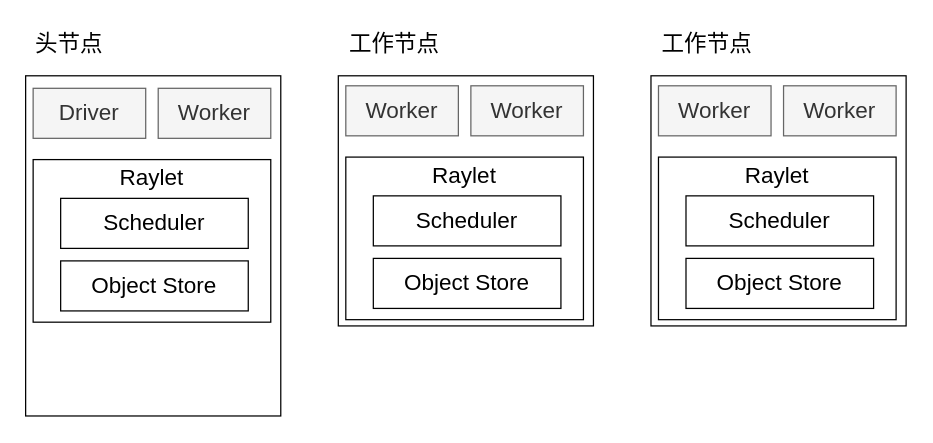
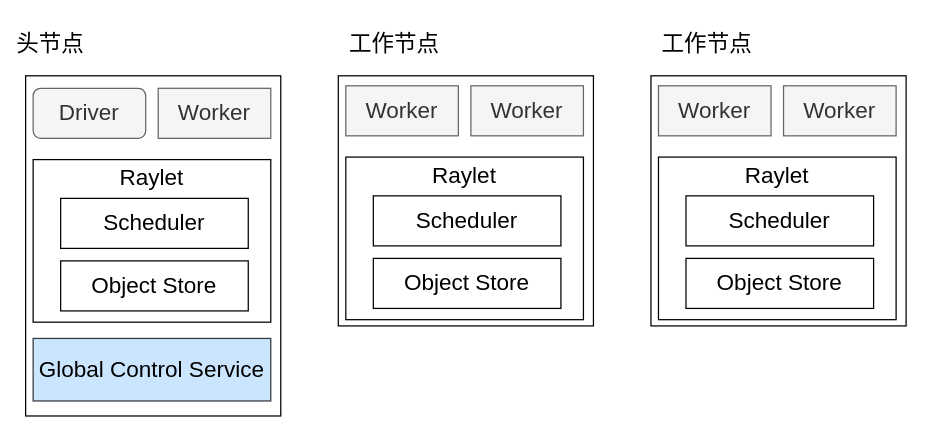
  <mxCell id="0" />
  <mxCell id="1" parent="0" />
  <mxCell id="2" value="" style="rounded=0;whiteSpace=wrap;html=1;fontSize=18;fillColor=none;" vertex="1" parent="1"><mxGeometry x="20" y="60" width="204" height="272" as="geometry" /></mxCell>
- <mxCell id="3" value="Driver" style="rounded=0;whiteSpace=wrap;html=1;fontSize=18;fillColor=#f5f5f5;fontColor=#333333;strokeColor=#666666;" vertex="1" parent="1"><mxGeometry x="26" y="70" width="90" height="40" as="geometry" /></mxCell>
+ <mxCell id="3" value="Driver" style="whiteSpace=wrap;html=1;fontSize=18;fillColor=#f5f5f5;fontColor=#333333;strokeColor=#666666;rounded=1;" vertex="1" parent="1"><mxGeometry x="26" y="70" width="90" height="40" as="geometry" /></mxCell>
  <mxCell id="4" value="Worker" style="rounded=0;whiteSpace=wrap;html=1;fontSize=18;fillColor=#f5f5f5;fontColor=#333333;strokeColor=#666666;" vertex="1" parent="1"><mxGeometry x="126" y="70" width="90" height="40" as="geometry" /></mxCell>
  <mxCell id="5" value="Scheduler" style="rounded=0;whiteSpace=wrap;html=1;fontSize=18;" vertex="1" parent="1"><mxGeometry x="48" y="158" width="150" height="40" as="geometry" /></mxCell>
  <mxCell id="6" value="Object Store" style="rounded=0;whiteSpace=wrap;html=1;fontSize=18;" vertex="1" parent="1"><mxGeometry x="48" y="208" width="150" height="40" as="geometry" /></mxCell>
+ <mxCell id="7" value="Global Control Service" style="rounded=0;whiteSpace=wrap;html=1;fontSize=18;fillColor=#cce5ff;strokeColor=#36393d;" vertex="1" parent="1"><mxGeometry x="26" y="270" width="190" height="50" as="geometry" /></mxCell>
  <mxCell id="8" value="" style="rounded=0;whiteSpace=wrap;html=1;fillColor=none;fontSize=18;" vertex="1" parent="1"><mxGeometry x="26" y="127" width="190" height="130" as="geometry" /></mxCell>
  <mxCell id="9" value="Raylet" style="text;html=1;strokeColor=none;fillColor=none;align=center;verticalAlign=middle;whiteSpace=wrap;rounded=0;fontSize=18;" vertex="1" parent="1"><mxGeometry x="91" y="127" width="60" height="30" as="geometry" /></mxCell>
- <mxCell id="10" value="头节点" style="text;html=1;strokeColor=none;fillColor=none;align=center;verticalAlign=middle;whiteSpace=wrap;rounded=0;fontSize=18;" vertex="1" parent="1"><mxGeometry x="20" y="20" width="70" height="30" as="geometry" /></mxCell>
+ <mxCell id="10" value="头节点" style="text;html=1;strokeColor=none;fillColor=none;align=center;verticalAlign=middle;whiteSpace=wrap;rounded=0;fontSize=18;" vertex="1" parent="1"><mxGeometry x="5" y="20" width="70" height="30" as="geometry" /></mxCell>
  <mxCell id="11" value="" style="rounded=0;whiteSpace=wrap;html=1;fontSize=18;fillColor=none;" vertex="1" parent="1"><mxGeometry x="270" y="60" width="204" height="200" as="geometry" /></mxCell>
  <mxCell id="12" value="Worker" style="rounded=0;whiteSpace=wrap;html=1;fontSize=18;fillColor=#f5f5f5;fontColor=#333333;strokeColor=#666666;" vertex="1" parent="1"><mxGeometry x="276" y="68" width="90" height="40" as="geometry" /></mxCell>
  <mxCell id="13" value="Worker" style="rounded=0;whiteSpace=wrap;html=1;fontSize=18;fillColor=#f5f5f5;fontColor=#333333;strokeColor=#666666;" vertex="1" parent="1"><mxGeometry x="376" y="68" width="90" height="40" as="geometry" /></mxCell>
  <mxCell id="14" value="Scheduler" style="rounded=0;whiteSpace=wrap;html=1;fontSize=18;" vertex="1" parent="1"><mxGeometry x="298" y="156" width="150" height="40" as="geometry" /></mxCell>
  <mxCell id="15" value="Object Store" style="rounded=0;whiteSpace=wrap;html=1;fontSize=18;" vertex="1" parent="1"><mxGeometry x="298" y="206" width="150" height="40" as="geometry" /></mxCell>
  <mxCell id="16" value="" style="rounded=0;whiteSpace=wrap;html=1;fillColor=none;fontSize=18;" vertex="1" parent="1"><mxGeometry x="276" y="125" width="190" height="130" as="geometry" /></mxCell>
  <mxCell id="17" value="Raylet" style="text;html=1;strokeColor=none;fillColor=none;align=center;verticalAlign=middle;whiteSpace=wrap;rounded=0;fontSize=18;" vertex="1" parent="1"><mxGeometry x="341" y="125" width="60" height="30" as="geometry" /></mxCell>
  <mxCell id="18" value="工作节点" style="text;html=1;strokeColor=none;fillColor=none;align=center;verticalAlign=middle;whiteSpace=wrap;rounded=0;fontSize=18;" vertex="1" parent="1"><mxGeometry x="270" y="20" width="90" height="30" as="geometry" /></mxCell>
  <mxCell id="19" value="" style="rounded=0;whiteSpace=wrap;html=1;fontSize=18;fillColor=none;" vertex="1" parent="1"><mxGeometry x="520" y="60" width="204" height="200" as="geometry" /></mxCell>
  <mxCell id="20" value="Worker" style="rounded=0;whiteSpace=wrap;html=1;fontSize=18;fillColor=#f5f5f5;fontColor=#333333;strokeColor=#666666;" vertex="1" parent="1"><mxGeometry x="526" y="68" width="90" height="40" as="geometry" /></mxCell>
  <mxCell id="21" value="Worker" style="rounded=0;whiteSpace=wrap;html=1;fontSize=18;fillColor=#f5f5f5;fontColor=#333333;strokeColor=#666666;" vertex="1" parent="1"><mxGeometry x="626" y="68" width="90" height="40" as="geometry" /></mxCell>
  <mxCell id="22" value="Scheduler" style="rounded=0;whiteSpace=wrap;html=1;fontSize=18;" vertex="1" parent="1"><mxGeometry x="548" y="156" width="150" height="40" as="geometry" /></mxCell>
  <mxCell id="23" value="Object Store" style="rounded=0;whiteSpace=wrap;html=1;fontSize=18;" vertex="1" parent="1"><mxGeometry x="548" y="206" width="150" height="40" as="geometry" /></mxCell>
  <mxCell id="24" value="" style="rounded=0;whiteSpace=wrap;html=1;fillColor=none;fontSize=18;" vertex="1" parent="1"><mxGeometry x="526" y="125" width="190" height="130" as="geometry" /></mxCell>
  <mxCell id="25" value="Raylet" style="text;html=1;strokeColor=none;fillColor=none;align=center;verticalAlign=middle;whiteSpace=wrap;rounded=0;fontSize=18;" vertex="1" parent="1"><mxGeometry x="591" y="125" width="60" height="30" as="geometry" /></mxCell>
  <mxCell id="26" value="工作节点" style="text;html=1;strokeColor=none;fillColor=none;align=center;verticalAlign=middle;whiteSpace=wrap;rounded=0;fontSize=18;" vertex="1" parent="1"><mxGeometry x="520" y="20" width="90" height="30" as="geometry" /></mxCell>
